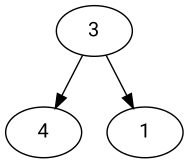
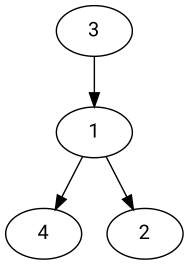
  strict digraph {
    fontname="Roboto Mono"
    node [fontname="Roboto Mono" weight=0]
    edge [fontname="Roboto Mono" weight=0]
    3
    4
    1
-   3 -> 4
+   2
+   1 -> 4
    3 -> 1
+   1 -> 2
  }
